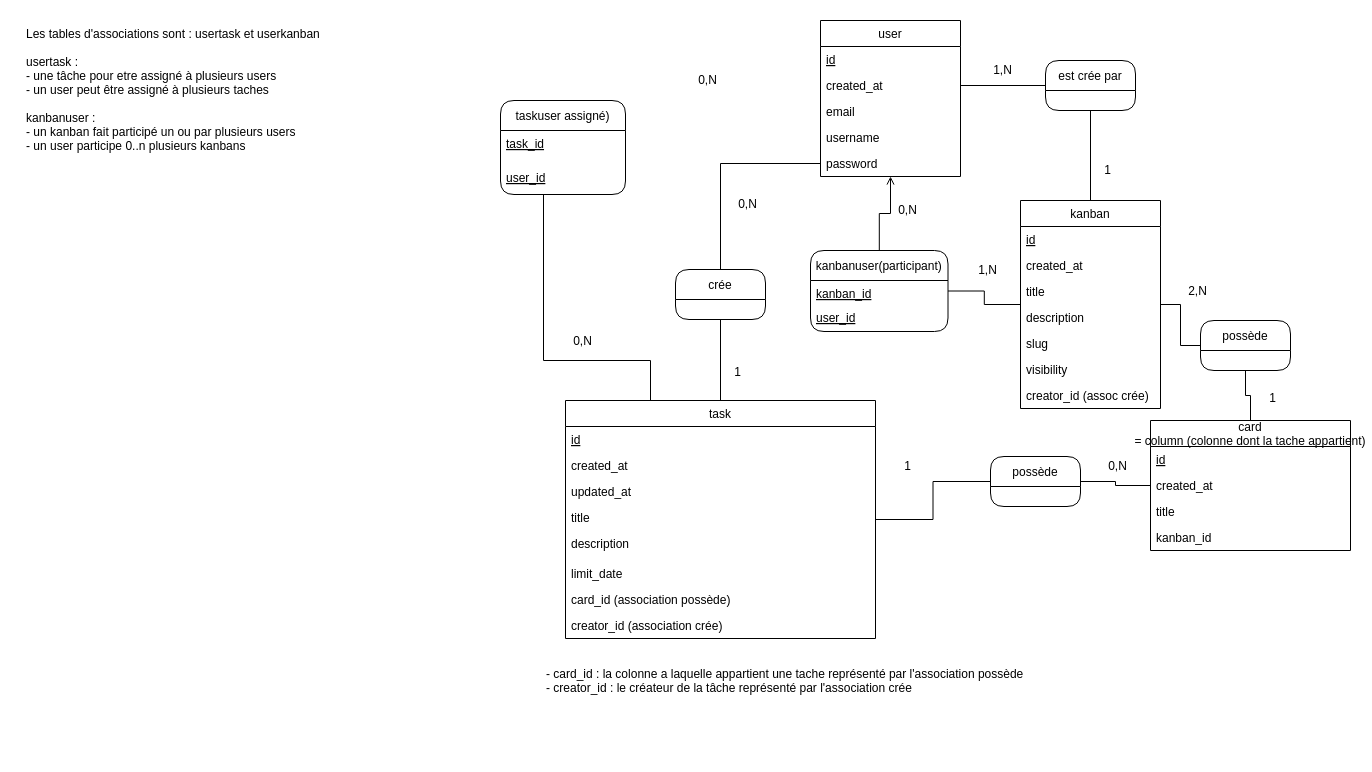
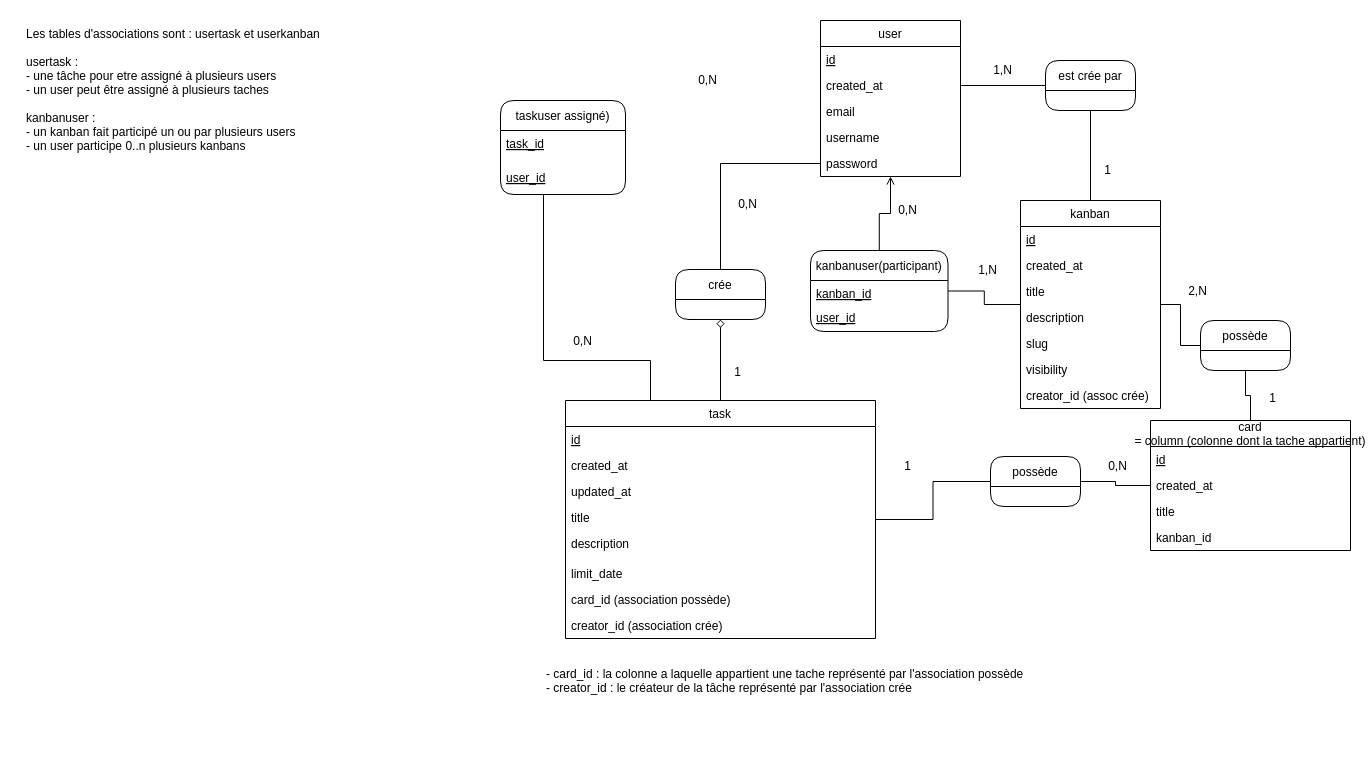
  <mxCell id="0" />
  <mxCell id="1" parent="0" />
  <mxCell id="2" style="edgeStyle=orthogonalEdgeStyle;rounded=0;orthogonalLoop=1;jettySize=auto;html=1;endArrow=none;endFill=0;startArrow=none;" parent="1" source="40" target="15" edge="1"><mxGeometry relative="1" as="geometry"><mxPoint x="1010" y="170" as="targetPoint" /></mxGeometry></mxCell>
  <mxCell id="3" style="edgeStyle=orthogonalEdgeStyle;rounded=0;orthogonalLoop=1;jettySize=auto;html=1;endArrow=none;endFill=0;startArrow=none;" parent="1" source="42" target="31" edge="1"><mxGeometry relative="1" as="geometry" /></mxCell>
  <mxCell id="4" style="edgeStyle=orthogonalEdgeStyle;rounded=0;orthogonalLoop=1;jettySize=auto;html=1;endArrow=open;endFill=0;startArrow=none;" parent="1" source="36" target="13" edge="1"><mxGeometry relative="1" as="geometry" /></mxCell>
  <mxCell id="5" value="kanban" style="swimlane;fontStyle=0;childLayout=stackLayout;horizontal=1;startSize=26;fillColor=none;horizontalStack=0;resizeParent=1;resizeParentMax=0;resizeLast=0;collapsible=1;marginBottom=0;" parent="1" vertex="1"><mxGeometry x="1020" y="200" width="140" height="208" as="geometry" /></mxCell>
  <mxCell id="6" value="id" style="text;strokeColor=none;fillColor=none;align=left;verticalAlign=top;spacingLeft=4;spacingRight=4;overflow=hidden;rotatable=0;points=[[0,0.5],[1,0.5]];portConstraint=eastwest;fontStyle=4" parent="5" vertex="1"><mxGeometry y="26" width="140" height="26" as="geometry" /></mxCell>
  <mxCell id="7" value="created_at" style="text;strokeColor=none;fillColor=none;align=left;verticalAlign=top;spacingLeft=4;spacingRight=4;overflow=hidden;rotatable=0;points=[[0,0.5],[1,0.5]];portConstraint=eastwest;" parent="5" vertex="1"><mxGeometry y="52" width="140" height="26" as="geometry" /></mxCell>
  <mxCell id="8" value="title" style="text;strokeColor=none;fillColor=none;align=left;verticalAlign=top;spacingLeft=4;spacingRight=4;overflow=hidden;rotatable=0;points=[[0,0.5],[1,0.5]];portConstraint=eastwest;" parent="5" vertex="1"><mxGeometry y="78" width="140" height="26" as="geometry" /></mxCell>
  <mxCell id="9" value="description" style="text;strokeColor=none;fillColor=none;align=left;verticalAlign=top;spacingLeft=4;spacingRight=4;overflow=hidden;rotatable=0;points=[[0,0.5],[1,0.5]];portConstraint=eastwest;" parent="5" vertex="1"><mxGeometry y="104" width="140" height="26" as="geometry" /></mxCell>
  <mxCell id="10" value="slug" style="text;strokeColor=none;fillColor=none;align=left;verticalAlign=top;spacingLeft=4;spacingRight=4;overflow=hidden;rotatable=0;points=[[0,0.5],[1,0.5]];portConstraint=eastwest;" parent="5" vertex="1"><mxGeometry y="130" width="140" height="26" as="geometry" /></mxCell>
  <mxCell id="11" value="visibility" style="text;strokeColor=none;fillColor=none;align=left;verticalAlign=top;spacingLeft=4;spacingRight=4;overflow=hidden;rotatable=0;points=[[0,0.5],[1,0.5]];portConstraint=eastwest;" parent="5" vertex="1"><mxGeometry y="156" width="140" height="26" as="geometry" /></mxCell>
  <mxCell id="12" value="creator_id (assoc crée)" style="text;strokeColor=none;fillColor=none;align=left;verticalAlign=top;spacingLeft=4;spacingRight=4;overflow=hidden;rotatable=0;points=[[0,0.5],[1,0.5]];portConstraint=eastwest;" parent="5" vertex="1"><mxGeometry y="182" width="140" height="26" as="geometry" /></mxCell>
  <mxCell id="13" value="user" style="swimlane;fontStyle=0;childLayout=stackLayout;horizontal=1;startSize=26;fillColor=none;horizontalStack=0;resizeParent=1;resizeParentMax=0;resizeLast=0;collapsible=1;marginBottom=0;" parent="1" vertex="1"><mxGeometry x="820" y="20" width="140" height="156" as="geometry" /></mxCell>
  <mxCell id="14" value="id" style="text;strokeColor=none;fillColor=none;align=left;verticalAlign=top;spacingLeft=4;spacingRight=4;overflow=hidden;rotatable=0;points=[[0,0.5],[1,0.5]];portConstraint=eastwest;fontStyle=4" parent="13" vertex="1"><mxGeometry y="26" width="140" height="26" as="geometry" /></mxCell>
  <mxCell id="15" value="created_at" style="text;strokeColor=none;fillColor=none;align=left;verticalAlign=top;spacingLeft=4;spacingRight=4;overflow=hidden;rotatable=0;points=[[0,0.5],[1,0.5]];portConstraint=eastwest;" parent="13" vertex="1"><mxGeometry y="52" width="140" height="26" as="geometry" /></mxCell>
  <mxCell id="16" value="email" style="text;strokeColor=none;fillColor=none;align=left;verticalAlign=top;spacingLeft=4;spacingRight=4;overflow=hidden;rotatable=0;points=[[0,0.5],[1,0.5]];portConstraint=eastwest;" parent="13" vertex="1"><mxGeometry y="78" width="140" height="26" as="geometry" /></mxCell>
  <mxCell id="17" value="username" style="text;strokeColor=none;fillColor=none;align=left;verticalAlign=top;spacingLeft=4;spacingRight=4;overflow=hidden;rotatable=0;points=[[0,0.5],[1,0.5]];portConstraint=eastwest;" parent="13" vertex="1"><mxGeometry y="104" width="140" height="26" as="geometry" /></mxCell>
  <mxCell id="18" value="password" style="text;strokeColor=none;fillColor=none;align=left;verticalAlign=top;spacingLeft=4;spacingRight=4;overflow=hidden;rotatable=0;points=[[0,0.5],[1,0.5]];portConstraint=eastwest;" parent="13" vertex="1"><mxGeometry y="130" width="140" height="26" as="geometry" /></mxCell>
  <mxCell id="19" style="edgeStyle=orthogonalEdgeStyle;rounded=0;orthogonalLoop=1;jettySize=auto;html=1;endArrow=none;endFill=0;startArrow=none;" parent="1" source="50" target="18" edge="1"><mxGeometry relative="1" as="geometry"><mxPoint x="870" y="170" as="targetPoint" /></mxGeometry></mxCell>
  <mxCell id="20" style="edgeStyle=orthogonalEdgeStyle;rounded=0;orthogonalLoop=1;jettySize=auto;html=1;endArrow=none;endFill=0;" parent="1" source="21" target="47" edge="1"><mxGeometry relative="1" as="geometry"><Array as="points"><mxPoint x="650" y="360" /><mxPoint x="543" y="360" /></Array></mxGeometry></mxCell>
  <mxCell id="21" value="task" style="swimlane;fontStyle=0;childLayout=stackLayout;horizontal=1;startSize=26;fillColor=none;horizontalStack=0;resizeParent=1;resizeParentMax=0;resizeLast=0;collapsible=1;marginBottom=0;" parent="1" vertex="1"><mxGeometry x="565" y="400" width="310" height="238" as="geometry" /></mxCell>
  <mxCell id="22" value="id" style="text;strokeColor=none;fillColor=none;align=left;verticalAlign=top;spacingLeft=4;spacingRight=4;overflow=hidden;rotatable=0;points=[[0,0.5],[1,0.5]];portConstraint=eastwest;fontStyle=4" parent="21" vertex="1"><mxGeometry y="26" width="310" height="26" as="geometry" /></mxCell>
  <mxCell id="23" value="created_at" style="text;strokeColor=none;fillColor=none;align=left;verticalAlign=top;spacingLeft=4;spacingRight=4;overflow=hidden;rotatable=0;points=[[0,0.5],[1,0.5]];portConstraint=eastwest;" parent="21" vertex="1"><mxGeometry y="52" width="310" height="26" as="geometry" /></mxCell>
  <mxCell id="24" value="updated_at" style="text;strokeColor=none;fillColor=none;align=left;verticalAlign=top;spacingLeft=4;spacingRight=4;overflow=hidden;rotatable=0;points=[[0,0.5],[1,0.5]];portConstraint=eastwest;" parent="21" vertex="1"><mxGeometry y="78" width="310" height="26" as="geometry" /></mxCell>
  <mxCell id="25" value="title" style="text;strokeColor=none;fillColor=none;align=left;verticalAlign=top;spacingLeft=4;spacingRight=4;overflow=hidden;rotatable=0;points=[[0,0.5],[1,0.5]];portConstraint=eastwest;" parent="21" vertex="1"><mxGeometry y="104" width="310" height="26" as="geometry" /></mxCell>
  <mxCell id="26" value="description" style="text;strokeColor=none;fillColor=none;align=left;verticalAlign=top;spacingLeft=4;spacingRight=4;overflow=hidden;rotatable=0;points=[[0,0.5],[1,0.5]];portConstraint=eastwest;" parent="21" vertex="1"><mxGeometry y="130" width="310" height="30" as="geometry" /></mxCell>
  <mxCell id="27" value="limit_date" style="text;strokeColor=none;fillColor=none;align=left;verticalAlign=top;spacingLeft=4;spacingRight=4;overflow=hidden;rotatable=0;points=[[0,0.5],[1,0.5]];portConstraint=eastwest;" parent="21" vertex="1"><mxGeometry y="160" width="310" height="26" as="geometry" /></mxCell>
  <mxCell id="28" value="card_id (association possède)" style="text;strokeColor=none;fillColor=none;align=left;verticalAlign=top;spacingLeft=4;spacingRight=4;overflow=hidden;rotatable=0;points=[[0,0.5],[1,0.5]];portConstraint=eastwest;" parent="21" vertex="1"><mxGeometry y="186" width="310" height="26" as="geometry" /></mxCell>
  <mxCell id="29" value="creator_id (association crée)" style="text;strokeColor=none;fillColor=none;align=left;verticalAlign=top;spacingLeft=4;spacingRight=4;overflow=hidden;rotatable=0;points=[[0,0.5],[1,0.5]];portConstraint=eastwest;" parent="21" vertex="1"><mxGeometry y="212" width="310" height="26" as="geometry" /></mxCell>
  <mxCell id="30" style="edgeStyle=orthogonalEdgeStyle;rounded=0;orthogonalLoop=1;jettySize=auto;html=1;endArrow=none;endFill=0;startArrow=none;" parent="1" source="44" target="21" edge="1"><mxGeometry relative="1" as="geometry" /></mxCell>
  <mxCell id="31" value="card &#10;= column (colonne dont la tache appartient)" style="swimlane;fontStyle=0;childLayout=stackLayout;horizontal=1;startSize=26;fillColor=none;horizontalStack=0;resizeParent=1;resizeParentMax=0;resizeLast=0;collapsible=1;marginBottom=0;" parent="1" vertex="1"><mxGeometry x="1150" y="420" width="200" height="130" as="geometry" /></mxCell>
  <mxCell id="32" value="id" style="text;strokeColor=none;fillColor=none;align=left;verticalAlign=top;spacingLeft=4;spacingRight=4;overflow=hidden;rotatable=0;points=[[0,0.5],[1,0.5]];portConstraint=eastwest;fontStyle=4" parent="31" vertex="1"><mxGeometry y="26" width="200" height="26" as="geometry" /></mxCell>
  <mxCell id="33" value="created_at" style="text;strokeColor=none;fillColor=none;align=left;verticalAlign=top;spacingLeft=4;spacingRight=4;overflow=hidden;rotatable=0;points=[[0,0.5],[1,0.5]];portConstraint=eastwest;" parent="31" vertex="1"><mxGeometry y="52" width="200" height="26" as="geometry" /></mxCell>
  <mxCell id="34" value="title" style="text;strokeColor=none;fillColor=none;align=left;verticalAlign=top;spacingLeft=4;spacingRight=4;overflow=hidden;rotatable=0;points=[[0,0.5],[1,0.5]];portConstraint=eastwest;" parent="31" vertex="1"><mxGeometry y="78" width="200" height="26" as="geometry" /></mxCell>
  <mxCell id="35" value="kanban_id" style="text;strokeColor=none;fillColor=none;align=left;verticalAlign=top;spacingLeft=4;spacingRight=4;overflow=hidden;rotatable=0;points=[[0,0.5],[1,0.5]];portConstraint=eastwest;" parent="31" vertex="1"><mxGeometry y="104" width="200" height="26" as="geometry" /></mxCell>
  <mxCell id="36" value="kanbanuser(participant)" style="swimlane;childLayout=stackLayout;horizontal=1;startSize=30;horizontalStack=0;rounded=1;fontSize=12;fontStyle=0;strokeWidth=1;resizeParent=0;resizeLast=1;shadow=0;dashed=0;align=center;strokeColor=default;" parent="1" vertex="1"><mxGeometry x="810" y="250" width="137.5" height="81" as="geometry" /></mxCell>
  <mxCell id="37" value="kanban_id" style="text;strokeColor=none;fillColor=none;align=left;verticalAlign=top;spacingLeft=4;spacingRight=4;overflow=hidden;rotatable=0;points=[[0,0.5],[1,0.5]];portConstraint=eastwest;fontStyle=4" parent="36" vertex="1"><mxGeometry y="30" width="137.5" height="24" as="geometry" /></mxCell>
  <mxCell id="38" value="user_id" style="text;strokeColor=none;fillColor=none;align=left;verticalAlign=top;spacingLeft=4;spacingRight=4;overflow=hidden;rotatable=0;points=[[0,0.5],[1,0.5]];portConstraint=eastwest;fontStyle=4" parent="36" vertex="1"><mxGeometry y="54" width="137.5" height="27" as="geometry" /></mxCell>
  <mxCell id="39" value="" style="edgeStyle=orthogonalEdgeStyle;rounded=0;orthogonalLoop=1;jettySize=auto;html=1;endArrow=none;endFill=1;" parent="1" source="5" target="36" edge="1"><mxGeometry relative="1" as="geometry"><mxPoint x="1020" y="265" as="sourcePoint" /><mxPoint x="890" y="176" as="targetPoint" /></mxGeometry></mxCell>
  <mxCell id="40" value="est crée par" style="swimlane;childLayout=stackLayout;horizontal=1;startSize=30;horizontalStack=0;rounded=1;fontSize=12;fontStyle=0;strokeWidth=1;resizeParent=0;resizeLast=1;shadow=0;dashed=0;align=center;strokeColor=default;" parent="1" vertex="1"><mxGeometry x="1045" y="60" width="90" height="50" as="geometry" /></mxCell>
  <mxCell id="41" value="" style="edgeStyle=orthogonalEdgeStyle;rounded=0;orthogonalLoop=1;jettySize=auto;html=1;endArrow=none;endFill=1;" parent="1" source="5" target="40" edge="1"><mxGeometry relative="1" as="geometry"><mxPoint x="960" y="85" as="targetPoint" /><mxPoint x="1090" y="200" as="sourcePoint" /></mxGeometry></mxCell>
  <mxCell id="42" value="possède" style="swimlane;childLayout=stackLayout;horizontal=1;startSize=30;horizontalStack=0;rounded=1;fontSize=12;fontStyle=0;strokeWidth=1;resizeParent=0;resizeLast=1;shadow=0;dashed=0;align=center;strokeColor=default;" parent="1" vertex="1"><mxGeometry x="1200" y="320" width="90" height="50" as="geometry" /></mxCell>
  <mxCell id="43" value="" style="edgeStyle=orthogonalEdgeStyle;rounded=0;orthogonalLoop=1;jettySize=auto;html=1;endArrow=none;endFill=0;" parent="1" source="5" target="42" edge="1"><mxGeometry relative="1" as="geometry"><mxPoint x="1090" y="356" as="sourcePoint" /><mxPoint x="1220" y="420" as="targetPoint" /></mxGeometry></mxCell>
  <mxCell id="44" value="possède" style="swimlane;childLayout=stackLayout;horizontal=1;startSize=30;horizontalStack=0;rounded=1;fontSize=12;fontStyle=0;strokeWidth=1;resizeParent=0;resizeLast=1;shadow=0;dashed=0;align=center;strokeColor=default;" parent="1" vertex="1"><mxGeometry x="990" y="456" width="90" height="50" as="geometry" /></mxCell>
  <mxCell id="45" value="" style="edgeStyle=orthogonalEdgeStyle;rounded=0;orthogonalLoop=1;jettySize=auto;html=1;endArrow=none;endFill=0;" parent="1" source="31" target="44" edge="1"><mxGeometry relative="1" as="geometry"><mxPoint x="1150" y="472" as="sourcePoint" /><mxPoint x="910" y="521" as="targetPoint" /></mxGeometry></mxCell>
  <mxCell id="46" value="- card_id : la colonne a laquelle appartient une tache représenté par l'association possède &#10;- creator_id : le créateur de la tâche représenté par l'association crée" style="text;strokeColor=none;fillColor=none;align=left;verticalAlign=top;spacingLeft=4;spacingRight=4;overflow=hidden;rotatable=0;points=[[0,0.5],[1,0.5]];portConstraint=eastwest;" parent="1" vertex="1"><mxGeometry x="540" y="660" width="495" height="90" as="geometry" /></mxCell>
  <mxCell id="47" value="taskuser assigné)" style="swimlane;childLayout=stackLayout;horizontal=1;startSize=30;horizontalStack=0;rounded=1;fontSize=12;fontStyle=0;strokeWidth=1;resizeParent=0;resizeLast=1;shadow=0;dashed=0;align=center;strokeColor=default;" parent="1" vertex="1"><mxGeometry x="500" y="100" width="125" height="94" as="geometry" /></mxCell>
  <mxCell id="48" value="task_id" style="text;strokeColor=none;fillColor=none;align=left;verticalAlign=top;spacingLeft=4;spacingRight=4;overflow=hidden;rotatable=0;points=[[0,0.5],[1,0.5]];portConstraint=eastwest;fontStyle=4" parent="47" vertex="1"><mxGeometry y="30" width="125" height="34" as="geometry" /></mxCell>
  <mxCell id="49" value="user_id" style="text;strokeColor=none;fillColor=none;align=left;verticalAlign=top;spacingLeft=4;spacingRight=4;overflow=hidden;rotatable=0;points=[[0,0.5],[1,0.5]];portConstraint=eastwest;fontStyle=4" parent="47" vertex="1"><mxGeometry y="64" width="125" height="30" as="geometry" /></mxCell>
  <mxCell id="50" value="crée" style="swimlane;childLayout=stackLayout;horizontal=1;startSize=30;horizontalStack=0;rounded=1;fontSize=12;fontStyle=0;strokeWidth=1;resizeParent=0;resizeLast=1;shadow=0;dashed=0;align=center;strokeColor=default;" parent="1" vertex="1"><mxGeometry x="675" y="269" width="90" height="50" as="geometry" /></mxCell>
- <mxCell id="51" value="" style="edgeStyle=orthogonalEdgeStyle;rounded=0;orthogonalLoop=1;jettySize=auto;html=1;endArrow=none;endFill=0;" parent="1" source="21" target="50" edge="1"><mxGeometry relative="1" as="geometry"><mxPoint x="720" y="400" as="sourcePoint" /><mxPoint x="820" y="163" as="targetPoint" /></mxGeometry></mxCell>
+ <mxCell id="51" value="" style="edgeStyle=orthogonalEdgeStyle;rounded=0;orthogonalLoop=1;jettySize=auto;html=1;endArrow=diamond;endFill=0;" parent="1" source="21" target="50" edge="1"><mxGeometry relative="1" as="geometry"><mxPoint x="720" y="400" as="sourcePoint" /><mxPoint x="820" y="163" as="targetPoint" /></mxGeometry></mxCell>
  <mxCell id="52" value="Les tables d'associations sont : usertask et userkanban&#10;&#10;usertask : &#10;- une tâche pour etre assigné à plusieurs users&#10;- un user peut être assigné à plusieurs taches &#10;&#10;kanbanuser : &#10;- un kanban fait participé un ou par plusieurs users&#10;- un user participe 0..n plusieurs kanbans" style="text;strokeColor=none;fillColor=none;align=left;verticalAlign=top;spacingLeft=4;spacingRight=4;overflow=hidden;rotatable=0;points=[[0,0.5],[1,0.5]];portConstraint=eastwest;" parent="1" vertex="1"><mxGeometry x="20" y="20" width="405" height="148" as="geometry" /></mxCell>
  <mxCell id="53" value="1,N" style="text;html=1;strokeColor=none;fillColor=none;align=center;verticalAlign=middle;whiteSpace=wrap;rounded=0;" parent="1" vertex="1"><mxGeometry x="985" y="60" width="35" height="20" as="geometry" /></mxCell>
  <mxCell id="54" value="1" style="text;html=1;strokeColor=none;fillColor=none;align=center;verticalAlign=middle;whiteSpace=wrap;rounded=0;" parent="1" vertex="1"><mxGeometry x="1090" y="160" width="35" height="20" as="geometry" /></mxCell>
  <mxCell id="55" value="1,N" style="text;html=1;strokeColor=none;fillColor=none;align=center;verticalAlign=middle;whiteSpace=wrap;rounded=0;" parent="1" vertex="1"><mxGeometry x="970" y="260" width="35" height="20" as="geometry" /></mxCell>
  <mxCell id="56" value="0,N" style="text;html=1;strokeColor=none;fillColor=none;align=center;verticalAlign=middle;whiteSpace=wrap;rounded=0;" parent="1" vertex="1"><mxGeometry x="890" y="200" width="35" height="20" as="geometry" /></mxCell>
  <mxCell id="57" value="2,N" style="text;html=1;strokeColor=none;fillColor=none;align=center;verticalAlign=middle;whiteSpace=wrap;rounded=0;" parent="1" vertex="1"><mxGeometry x="1180" y="281" width="35" height="20" as="geometry" /></mxCell>
  <mxCell id="58" value="1" style="text;html=1;strokeColor=none;fillColor=none;align=center;verticalAlign=middle;whiteSpace=wrap;rounded=0;" parent="1" vertex="1"><mxGeometry x="1255" y="388" width="35" height="20" as="geometry" /></mxCell>
  <mxCell id="59" value="0,N" style="text;html=1;strokeColor=none;fillColor=none;align=center;verticalAlign=middle;whiteSpace=wrap;rounded=0;" parent="1" vertex="1"><mxGeometry x="1100" y="456" width="35" height="20" as="geometry" /></mxCell>
  <mxCell id="60" value="1" style="text;html=1;strokeColor=none;fillColor=none;align=center;verticalAlign=middle;whiteSpace=wrap;rounded=0;" parent="1" vertex="1"><mxGeometry x="890" y="456" width="35" height="20" as="geometry" /></mxCell>
  <mxCell id="61" value="1" style="text;html=1;strokeColor=none;fillColor=none;align=center;verticalAlign=middle;whiteSpace=wrap;rounded=0;" parent="1" vertex="1"><mxGeometry x="720" y="362" width="35" height="20" as="geometry" /></mxCell>
  <mxCell id="62" value="0,N" style="text;html=1;strokeColor=none;fillColor=none;align=center;verticalAlign=middle;whiteSpace=wrap;rounded=0;" parent="1" vertex="1"><mxGeometry x="730" y="194" width="35" height="20" as="geometry" /></mxCell>
  <mxCell id="63" value="0,N" style="text;html=1;strokeColor=none;fillColor=none;align=center;verticalAlign=middle;whiteSpace=wrap;rounded=0;" parent="1" vertex="1"><mxGeometry y="70" width="35" height="20" as="geometry" x="690" /></mxCell>
  <mxCell id="64" value="0,N" style="text;html=1;strokeColor=none;fillColor=none;align=center;verticalAlign=middle;whiteSpace=wrap;rounded=0;" parent="1" vertex="1"><mxGeometry x="565" y="331" width="35" height="20" as="geometry" /></mxCell>
